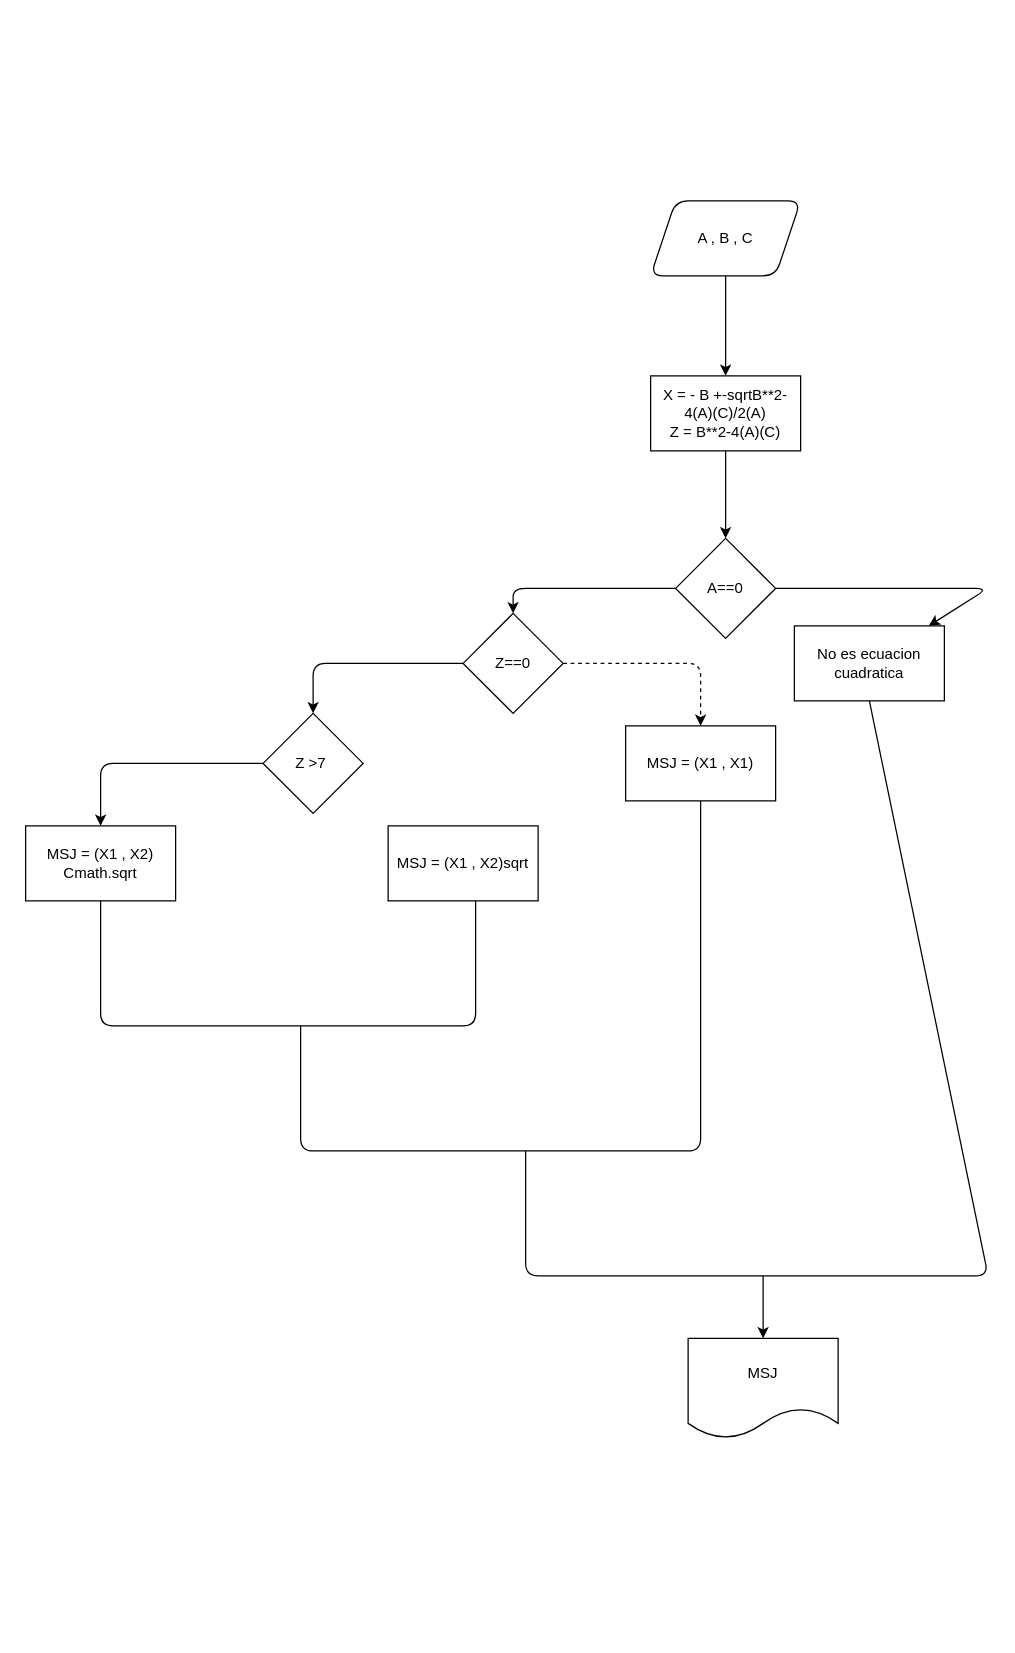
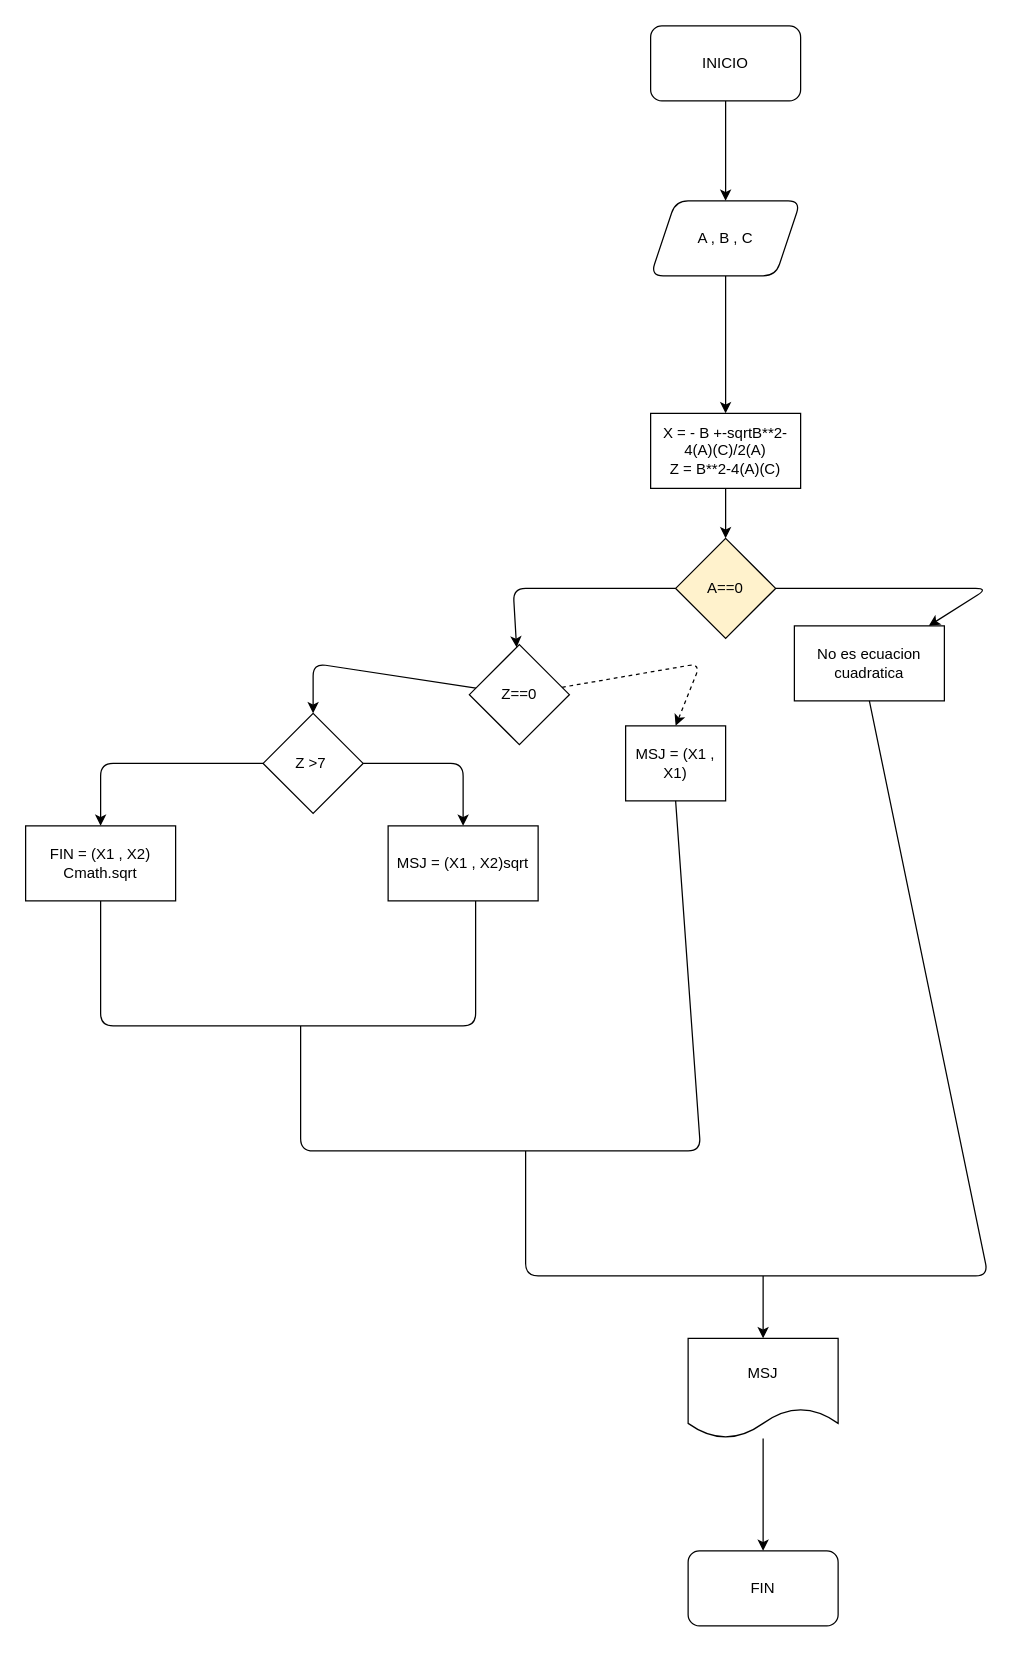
  <mxCell id="0" />
  <mxCell id="1" parent="0" />
+ <mxCell id="2" value="" style="edgeStyle=none;html=1;" edge="1" parent="1" source="3" target="5"><mxGeometry relative="1" as="geometry" /></mxCell>
+ <mxCell id="3" value="INICIO" style="rounded=1;whiteSpace=wrap;html=1;" vertex="1" parent="1"><mxGeometry x="520" y="20" width="120" height="60" as="geometry" /></mxCell>
  <mxCell id="4" style="edgeStyle=none;html=1;" edge="1" parent="1" source="5" target="7"><mxGeometry relative="1" as="geometry" /></mxCell>
  <mxCell id="5" value="A , B , C" style="shape=parallelogram;perimeter=parallelogramPerimeter;whiteSpace=wrap;html=1;fixedSize=1;rounded=1;" vertex="1" parent="1"><mxGeometry x="520" y="160" width="120" height="60" as="geometry" /></mxCell>
  <mxCell id="6" value="" style="edgeStyle=none;html=1;" edge="1" parent="1" source="7" target="10"><mxGeometry relative="1" as="geometry" /></mxCell>
- <mxCell id="7" value="X = - B +-sqrtB**2-4(A)(C)/2(A)&lt;br&gt;Z = B**2-4(A)(C)" style="rounded=0;whiteSpace=wrap;html=1;" vertex="1" parent="1"><mxGeometry x="520" y="300" width="120" height="60" as="geometry" /></mxCell>
+ <mxCell id="7" value="X = - B +-sqrtB**2-4(A)(C)/2(A)&lt;br&gt;Z = B**2-4(A)(C)" style="rounded=0;whiteSpace=wrap;html=1;" vertex="1" parent="1"><mxGeometry x="520" y="330" width="120" height="60" as="geometry" /></mxCell>
  <mxCell id="8" value="" style="edgeStyle=none;html=1;" edge="1" parent="1" source="10" target="11"><mxGeometry relative="1" as="geometry"><Array as="points"><mxPoint x="790" y="470" /></Array></mxGeometry></mxCell>
  <mxCell id="9" value="" style="edgeStyle=none;html=1;" edge="1" parent="1" source="10" target="14"><mxGeometry relative="1" as="geometry"><Array as="points"><mxPoint x="410" y="470" /></Array></mxGeometry></mxCell>
- <mxCell id="10" value="A==0" style="rhombus;whiteSpace=wrap;html=1;rounded=0;" vertex="1" parent="1"><mxGeometry x="540" y="430" width="80" height="80" as="geometry" /></mxCell>
+ <mxCell id="10" value="A==0" style="rhombus;whiteSpace=wrap;html=1;rounded=0;fillColor=#fff2cc;" vertex="1" parent="1"><mxGeometry x="540" y="430" width="80" height="80" as="geometry" /></mxCell>
  <mxCell id="11" value="No es ecuacion cuadratica" style="whiteSpace=wrap;html=1;rounded=0;" vertex="1" parent="1"><mxGeometry x="635" y="500" width="120" height="60" as="geometry" /></mxCell>
  <mxCell id="12" style="edgeStyle=none;html=1;entryX=0.5;entryY=0;entryDx=0;entryDy=0;dashed=1;" edge="1" parent="1" source="14" target="15"><mxGeometry relative="1" as="geometry"><Array as="points"><mxPoint x="560" y="530" /></Array></mxGeometry></mxCell>
  <mxCell id="13" value="" style="edgeStyle=none;html=1;" edge="1" parent="1" source="14" target="18"><mxGeometry relative="1" as="geometry"><Array as="points"><mxPoint x="250" y="530" /></Array></mxGeometry></mxCell>
- <mxCell id="14" value="Z==0" style="rhombus;whiteSpace=wrap;html=1;rounded=0;" vertex="1" parent="1"><mxGeometry x="370" y="490" width="80" height="80" as="geometry" /></mxCell>
- <mxCell id="15" value="MSJ = (X1 , X1)" style="whiteSpace=wrap;html=1;rounded=0;" vertex="1" parent="1"><mxGeometry x="500" y="580" width="120" height="60" as="geometry" /></mxCell>
+ <mxCell id="14" value="Z==0" style="rhombus;whiteSpace=wrap;html=1;rounded=0;" vertex="1" parent="1"><mxGeometry x="375" y="515" width="80" height="80" as="geometry" /></mxCell>
+ <mxCell id="15" value="MSJ = (X1 , X1)" style="whiteSpace=wrap;html=1;rounded=0;" vertex="1" parent="1"><mxGeometry x="500" y="580" width="80" height="60" as="geometry" /></mxCell>
+ <mxCell id="16" style="edgeStyle=none;html=1;entryX=0.5;entryY=0;entryDx=0;entryDy=0;" edge="1" parent="1" source="18" target="19"><mxGeometry relative="1" as="geometry"><Array as="points"><mxPoint x="370" y="610" /></Array></mxGeometry></mxCell>
  <mxCell id="17" value="" style="edgeStyle=none;html=1;" edge="1" parent="1" source="18" target="20"><mxGeometry relative="1" as="geometry"><Array as="points"><mxPoint x="80" y="610" /></Array></mxGeometry></mxCell>
  <mxCell id="18" value="Z &amp;gt;7&amp;nbsp;" style="rhombus;whiteSpace=wrap;html=1;rounded=0;" vertex="1" parent="1"><mxGeometry x="210" y="570" width="80" height="80" as="geometry" /></mxCell>
  <mxCell id="19" value="MSJ = (X1 , X2)sqrt" style="whiteSpace=wrap;html=1;rounded=0;" vertex="1" parent="1"><mxGeometry x="310" y="660" width="120" height="60" as="geometry" /></mxCell>
- <mxCell id="20" value="MSJ = (X1 , X2) Cmath.sqrt" style="whiteSpace=wrap;html=1;rounded=0;" vertex="1" parent="1"><mxGeometry x="20" y="660" width="120" height="60" as="geometry" /></mxCell>
+ <mxCell id="20" value="FIN = (X1 , X2) Cmath.sqrt" style="whiteSpace=wrap;html=1;rounded=0;" vertex="1" parent="1"><mxGeometry x="20" y="660" width="120" height="60" as="geometry" /></mxCell>
  <mxCell id="21" value="" style="endArrow=none;html=1;exitX=0.5;exitY=1;exitDx=0;exitDy=0;" edge="1" parent="1" source="20"><mxGeometry width="50" height="50" relative="1" as="geometry"><mxPoint x="390" y="770" as="sourcePoint" /><mxPoint x="380" y="720" as="targetPoint" /><Array as="points"><mxPoint x="80" y="820" /><mxPoint x="380" y="820" /></Array></mxGeometry></mxCell>
  <mxCell id="22" value="" style="endArrow=none;html=1;exitX=0.5;exitY=1;exitDx=0;exitDy=0;entryX=0.5;entryY=1;entryDx=0;entryDy=0;" edge="1" parent="1" target="15"><mxGeometry width="50" height="50" relative="1" as="geometry"><mxPoint x="240" y="820" as="sourcePoint" /><mxPoint x="540" y="820" as="targetPoint" /><Array as="points"><mxPoint x="240" y="920" /><mxPoint x="560" y="920" /></Array></mxGeometry></mxCell>
  <mxCell id="23" value="" style="endArrow=none;html=1;exitX=0.5;exitY=1;exitDx=0;exitDy=0;entryX=0.5;entryY=1;entryDx=0;entryDy=0;" edge="1" parent="1" target="11"><mxGeometry width="50" height="50" relative="1" as="geometry"><mxPoint x="420" y="920" as="sourcePoint" /><mxPoint x="740" y="740" as="targetPoint" /><Array as="points"><mxPoint x="420" y="1020" /><mxPoint x="790" y="1020" /></Array></mxGeometry></mxCell>
  <mxCell id="24" value="" style="endArrow=classic;html=1;" edge="1" parent="1"><mxGeometry width="50" height="50" relative="1" as="geometry"><mxPoint x="610" y="1020" as="sourcePoint" /><mxPoint x="610" y="1070" as="targetPoint" /></mxGeometry></mxCell>
+ <mxCell id="25" value="" style="edgeStyle=none;html=1;" edge="1" parent="1" source="26" target="27"><mxGeometry relative="1" as="geometry" /></mxCell>
  <mxCell id="26" value="MSJ" style="shape=document;whiteSpace=wrap;html=1;boundedLbl=1;" vertex="1" parent="1"><mxGeometry x="550" y="1070" width="120" height="80" as="geometry" /></mxCell>
+ <mxCell id="27" value="FIN" style="rounded=1;whiteSpace=wrap;html=1;" vertex="1" parent="1"><mxGeometry x="550" y="1240" width="120" height="60" as="geometry" /></mxCell>
